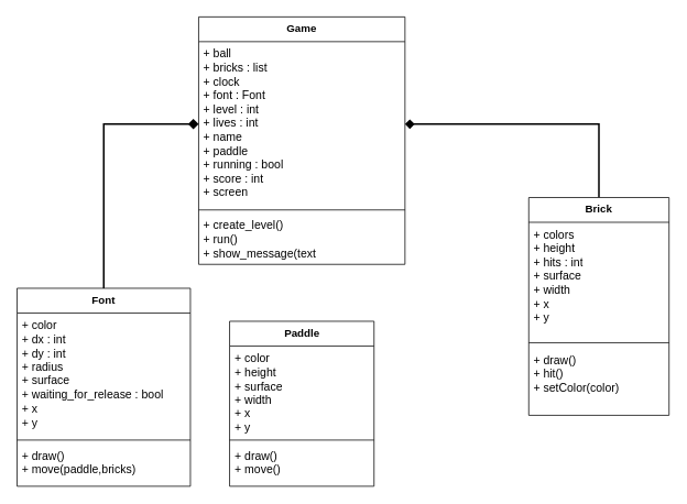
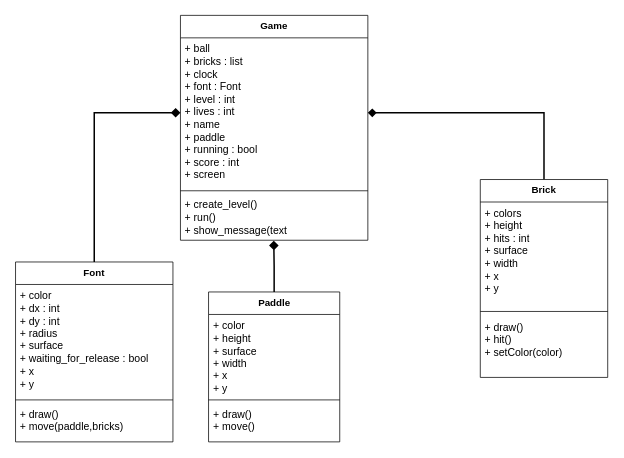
  <mxCell id="0" />
  <mxCell id="1" parent="0" />
  <mxCell id="2" value="&lt;font style=&quot;font-size: 13px;&quot;&gt;Game&lt;/font&gt;" style="swimlane;fontStyle=1;align=center;verticalAlign=top;childLayout=stackLayout;horizontal=1;startSize=30;horizontalStack=0;resizeParent=1;resizeParentMax=0;resizeLast=0;collapsible=1;marginBottom=0;whiteSpace=wrap;html=1;" parent="1" vertex="1"><mxGeometry x="240" y="20" width="250" height="300" as="geometry" /></mxCell>
  <mxCell id="3" value="&lt;font style=&quot;font-size: 14px;&quot;&gt;+ ball&lt;br&gt;+ bricks : list&lt;br&gt;+ clock&lt;br&gt;+ font : Font&lt;br&gt;+ level : int&lt;br&gt;+ lives : int&lt;br&gt;+ name&amp;nbsp;&lt;br&gt;+ paddle&lt;br&gt;+ running : bool&lt;br&gt;+ score : int&lt;br&gt;+ screen&lt;/font&gt;" style="text;strokeColor=none;fillColor=none;align=left;verticalAlign=top;spacingLeft=4;spacingRight=4;overflow=hidden;rotatable=0;points=[[0,0.5],[1,0.5]];portConstraint=eastwest;whiteSpace=wrap;html=1;" parent="2" vertex="1"><mxGeometry y="30" width="250" height="200" as="geometry" /></mxCell>
  <mxCell id="4" value="" style="line;strokeWidth=1;fillColor=none;align=left;verticalAlign=middle;spacingTop=-1;spacingLeft=3;spacingRight=3;rotatable=0;labelPosition=right;points=[];portConstraint=eastwest;strokeColor=inherit;" parent="2" vertex="1"><mxGeometry y="230" width="250" height="8" as="geometry" /></mxCell>
  <mxCell id="5" value="&lt;font style=&quot;font-size: 14px;&quot;&gt;+ create_level()&lt;br&gt;+ run()&lt;br&gt;+ show_message(text&lt;/font&gt;" style="text;strokeColor=none;fillColor=none;align=left;verticalAlign=top;spacingLeft=4;spacingRight=4;overflow=hidden;rotatable=0;points=[[0,0.5],[1,0.5]];portConstraint=eastwest;whiteSpace=wrap;html=1;" parent="2" vertex="1"><mxGeometry y="238" width="250" height="62" as="geometry" /></mxCell>
  <mxCell id="6" style="edgeStyle=orthogonalEdgeStyle;rounded=0;orthogonalLoop=1;jettySize=auto;html=1;exitX=0.5;exitY=0;exitDx=0;exitDy=0;entryX=0;entryY=0.5;entryDx=0;entryDy=0;targetPerimeterSpacing=2;sourcePerimeterSpacing=2;startSize=8;endSize=8;strokeWidth=2;endArrow=diamond;endFill=1;" parent="1" source="7" target="3" edge="1"><mxGeometry relative="1" as="geometry" /></mxCell>
  <mxCell id="7" value="&lt;font style=&quot;font-size: 13px;&quot;&gt;Font&lt;/font&gt;" style="swimlane;fontStyle=1;align=center;verticalAlign=top;childLayout=stackLayout;horizontal=1;startSize=30;horizontalStack=0;resizeParent=1;resizeParentMax=0;resizeLast=0;collapsible=1;marginBottom=0;whiteSpace=wrap;html=1;" parent="1" vertex="1"><mxGeometry x="20" y="349" width="210" height="240" as="geometry" /></mxCell>
  <mxCell id="8" value="&lt;font style=&quot;font-size: 14px;&quot;&gt;+ color&lt;br&gt;+ dx : int&lt;br&gt;+ dy : int&lt;br&gt;+ radius&lt;br&gt;+ surface&lt;br&gt;+ waiting_for_release : bool&lt;br&gt;+ x&amp;nbsp;&lt;br&gt;+ y&lt;/font&gt;" style="text;strokeColor=none;fillColor=none;align=left;verticalAlign=top;spacingLeft=4;spacingRight=4;overflow=hidden;rotatable=0;points=[[0,0.5],[1,0.5]];portConstraint=eastwest;whiteSpace=wrap;html=1;" parent="7" vertex="1"><mxGeometry y="30" width="210" height="150" as="geometry" /></mxCell>
  <mxCell id="9" value="" style="line;strokeWidth=1;fillColor=none;align=left;verticalAlign=middle;spacingTop=-1;spacingLeft=3;spacingRight=3;rotatable=0;labelPosition=right;points=[];portConstraint=eastwest;strokeColor=inherit;" parent="7" vertex="1"><mxGeometry y="180" width="210" height="8" as="geometry" /></mxCell>
  <mxCell id="10" value="&lt;font style=&quot;font-size: 14px;&quot;&gt;+ draw()&lt;br&gt;+ move(paddle,bricks)&lt;/font&gt;" style="text;strokeColor=none;fillColor=none;align=left;verticalAlign=top;spacingLeft=4;spacingRight=4;overflow=hidden;rotatable=0;points=[[0,0.5],[1,0.5]];portConstraint=eastwest;whiteSpace=wrap;html=1;" parent="7" vertex="1"><mxGeometry y="188" width="210" height="52" as="geometry" /></mxCell>
+ <mxCell id="11" style="edgeStyle=orthogonalEdgeStyle;rounded=0;orthogonalLoop=1;jettySize=auto;html=1;exitX=0.5;exitY=0;exitDx=0;exitDy=0;entryX=0.498;entryY=1.01;entryDx=0;entryDy=0;entryPerimeter=0;endArrow=diamond;endFill=1;endSize=8;startSize=8;targetPerimeterSpacing=1;strokeWidth=2;sourcePerimeterSpacing=1;" parent="1" source="12" target="5" edge="1"><mxGeometry relative="1" as="geometry" /></mxCell>
  <mxCell id="12" value="&lt;font style=&quot;font-size: 13px;&quot;&gt;Paddle&lt;/font&gt;" style="swimlane;fontStyle=1;align=center;verticalAlign=top;childLayout=stackLayout;horizontal=1;startSize=30;horizontalStack=0;resizeParent=1;resizeParentMax=0;resizeLast=0;collapsible=1;marginBottom=0;whiteSpace=wrap;html=1;" parent="1" vertex="1"><mxGeometry x="277.5" y="389" width="175" height="200" as="geometry" /></mxCell>
  <mxCell id="13" value="&lt;div style=&quot;font-size: 14px;&quot;&gt;&lt;span style=&quot;background-color: initial;&quot;&gt;&lt;font style=&quot;font-size: 14px;&quot;&gt;+ color&lt;/font&gt;&lt;/span&gt;&lt;/div&gt;&lt;font style=&quot;font-size: 14px;&quot;&gt;&lt;div style=&quot;&quot;&gt;&lt;span style=&quot;background-color: initial;&quot;&gt;+ height&lt;/span&gt;&lt;/div&gt;&lt;div style=&quot;&quot;&gt;&lt;span style=&quot;background-color: initial;&quot;&gt;+ surface&lt;/span&gt;&lt;/div&gt;&lt;div style=&quot;&quot;&gt;&lt;span style=&quot;background-color: initial;&quot;&gt;+ width&lt;/span&gt;&lt;/div&gt;&lt;div style=&quot;&quot;&gt;&lt;span style=&quot;background-color: initial;&quot;&gt;+ x&amp;nbsp;&lt;/span&gt;&lt;/div&gt;&lt;div style=&quot;&quot;&gt;&lt;span style=&quot;background-color: initial;&quot;&gt;+ y&lt;/span&gt;&lt;/div&gt;&lt;/font&gt;" style="text;strokeColor=none;fillColor=none;align=left;verticalAlign=top;spacingLeft=4;spacingRight=4;overflow=hidden;rotatable=0;points=[[0,0.5],[1,0.5]];portConstraint=eastwest;whiteSpace=wrap;html=1;" parent="12" vertex="1"><mxGeometry y="30" width="175" height="110" as="geometry" /></mxCell>
  <mxCell id="14" value="" style="line;strokeWidth=1;fillColor=none;align=left;verticalAlign=middle;spacingTop=-1;spacingLeft=3;spacingRight=3;rotatable=0;labelPosition=right;points=[];portConstraint=eastwest;strokeColor=inherit;" parent="12" vertex="1"><mxGeometry y="140" width="175" height="8" as="geometry" /></mxCell>
  <mxCell id="15" value="&lt;font style=&quot;font-size: 14px;&quot;&gt;+ draw()&lt;br&gt;+ move()&lt;/font&gt;" style="text;strokeColor=none;fillColor=none;align=left;verticalAlign=top;spacingLeft=4;spacingRight=4;overflow=hidden;rotatable=0;points=[[0,0.5],[1,0.5]];portConstraint=eastwest;whiteSpace=wrap;html=1;" parent="12" vertex="1"><mxGeometry y="148" width="175" height="52" as="geometry" /></mxCell>
  <mxCell id="16" style="edgeStyle=orthogonalEdgeStyle;rounded=0;orthogonalLoop=1;jettySize=auto;html=1;exitX=0.5;exitY=0;exitDx=0;exitDy=0;entryX=1;entryY=0.5;entryDx=0;entryDy=0;endArrow=diamond;endFill=1;endSize=7;startSize=7;sourcePerimeterSpacing=1;targetPerimeterSpacing=1;strokeWidth=2;" parent="1" source="17" target="3" edge="1"><mxGeometry relative="1" as="geometry" /></mxCell>
  <mxCell id="17" value="&lt;font style=&quot;font-size: 13px;&quot;&gt;Brick&lt;/font&gt;" style="swimlane;fontStyle=1;align=center;verticalAlign=top;childLayout=stackLayout;horizontal=1;startSize=30;horizontalStack=0;resizeParent=1;resizeParentMax=0;resizeLast=0;collapsible=1;marginBottom=0;whiteSpace=wrap;html=1;" parent="1" vertex="1"><mxGeometry x="640" y="239" width="170" height="264" as="geometry" /></mxCell>
  <mxCell id="18" value="&lt;font style=&quot;font-size: 14px;&quot;&gt;+ colors&amp;nbsp;&lt;br&gt;+ height&lt;br&gt;+ hits : int&lt;br&gt;+ surface&lt;br&gt;+ width&lt;br&gt;+ x&amp;nbsp;&lt;br&gt;+ y&lt;/font&gt;" style="text;strokeColor=none;fillColor=none;align=left;verticalAlign=top;spacingLeft=4;spacingRight=4;overflow=hidden;rotatable=0;points=[[0,0.5],[1,0.5]];portConstraint=eastwest;whiteSpace=wrap;html=1;" parent="17" vertex="1"><mxGeometry y="30" width="170" height="140" as="geometry" /></mxCell>
  <mxCell id="19" value="" style="line;strokeWidth=1;fillColor=none;align=left;verticalAlign=middle;spacingTop=-1;spacingLeft=3;spacingRight=3;rotatable=0;labelPosition=right;points=[];portConstraint=eastwest;strokeColor=inherit;" parent="17" vertex="1"><mxGeometry y="170" width="170" height="12" as="geometry" /></mxCell>
  <mxCell id="20" value="&lt;font style=&quot;font-size: 14px;&quot;&gt;+ draw()&lt;br&gt;+ hit()&lt;br&gt;+ setColor(color)&lt;/font&gt;" style="text;strokeColor=none;fillColor=none;align=left;verticalAlign=top;spacingLeft=4;spacingRight=4;overflow=hidden;rotatable=0;points=[[0,0.5],[1,0.5]];portConstraint=eastwest;whiteSpace=wrap;html=1;" parent="17" vertex="1"><mxGeometry y="182" width="170" height="82" as="geometry" /></mxCell>
